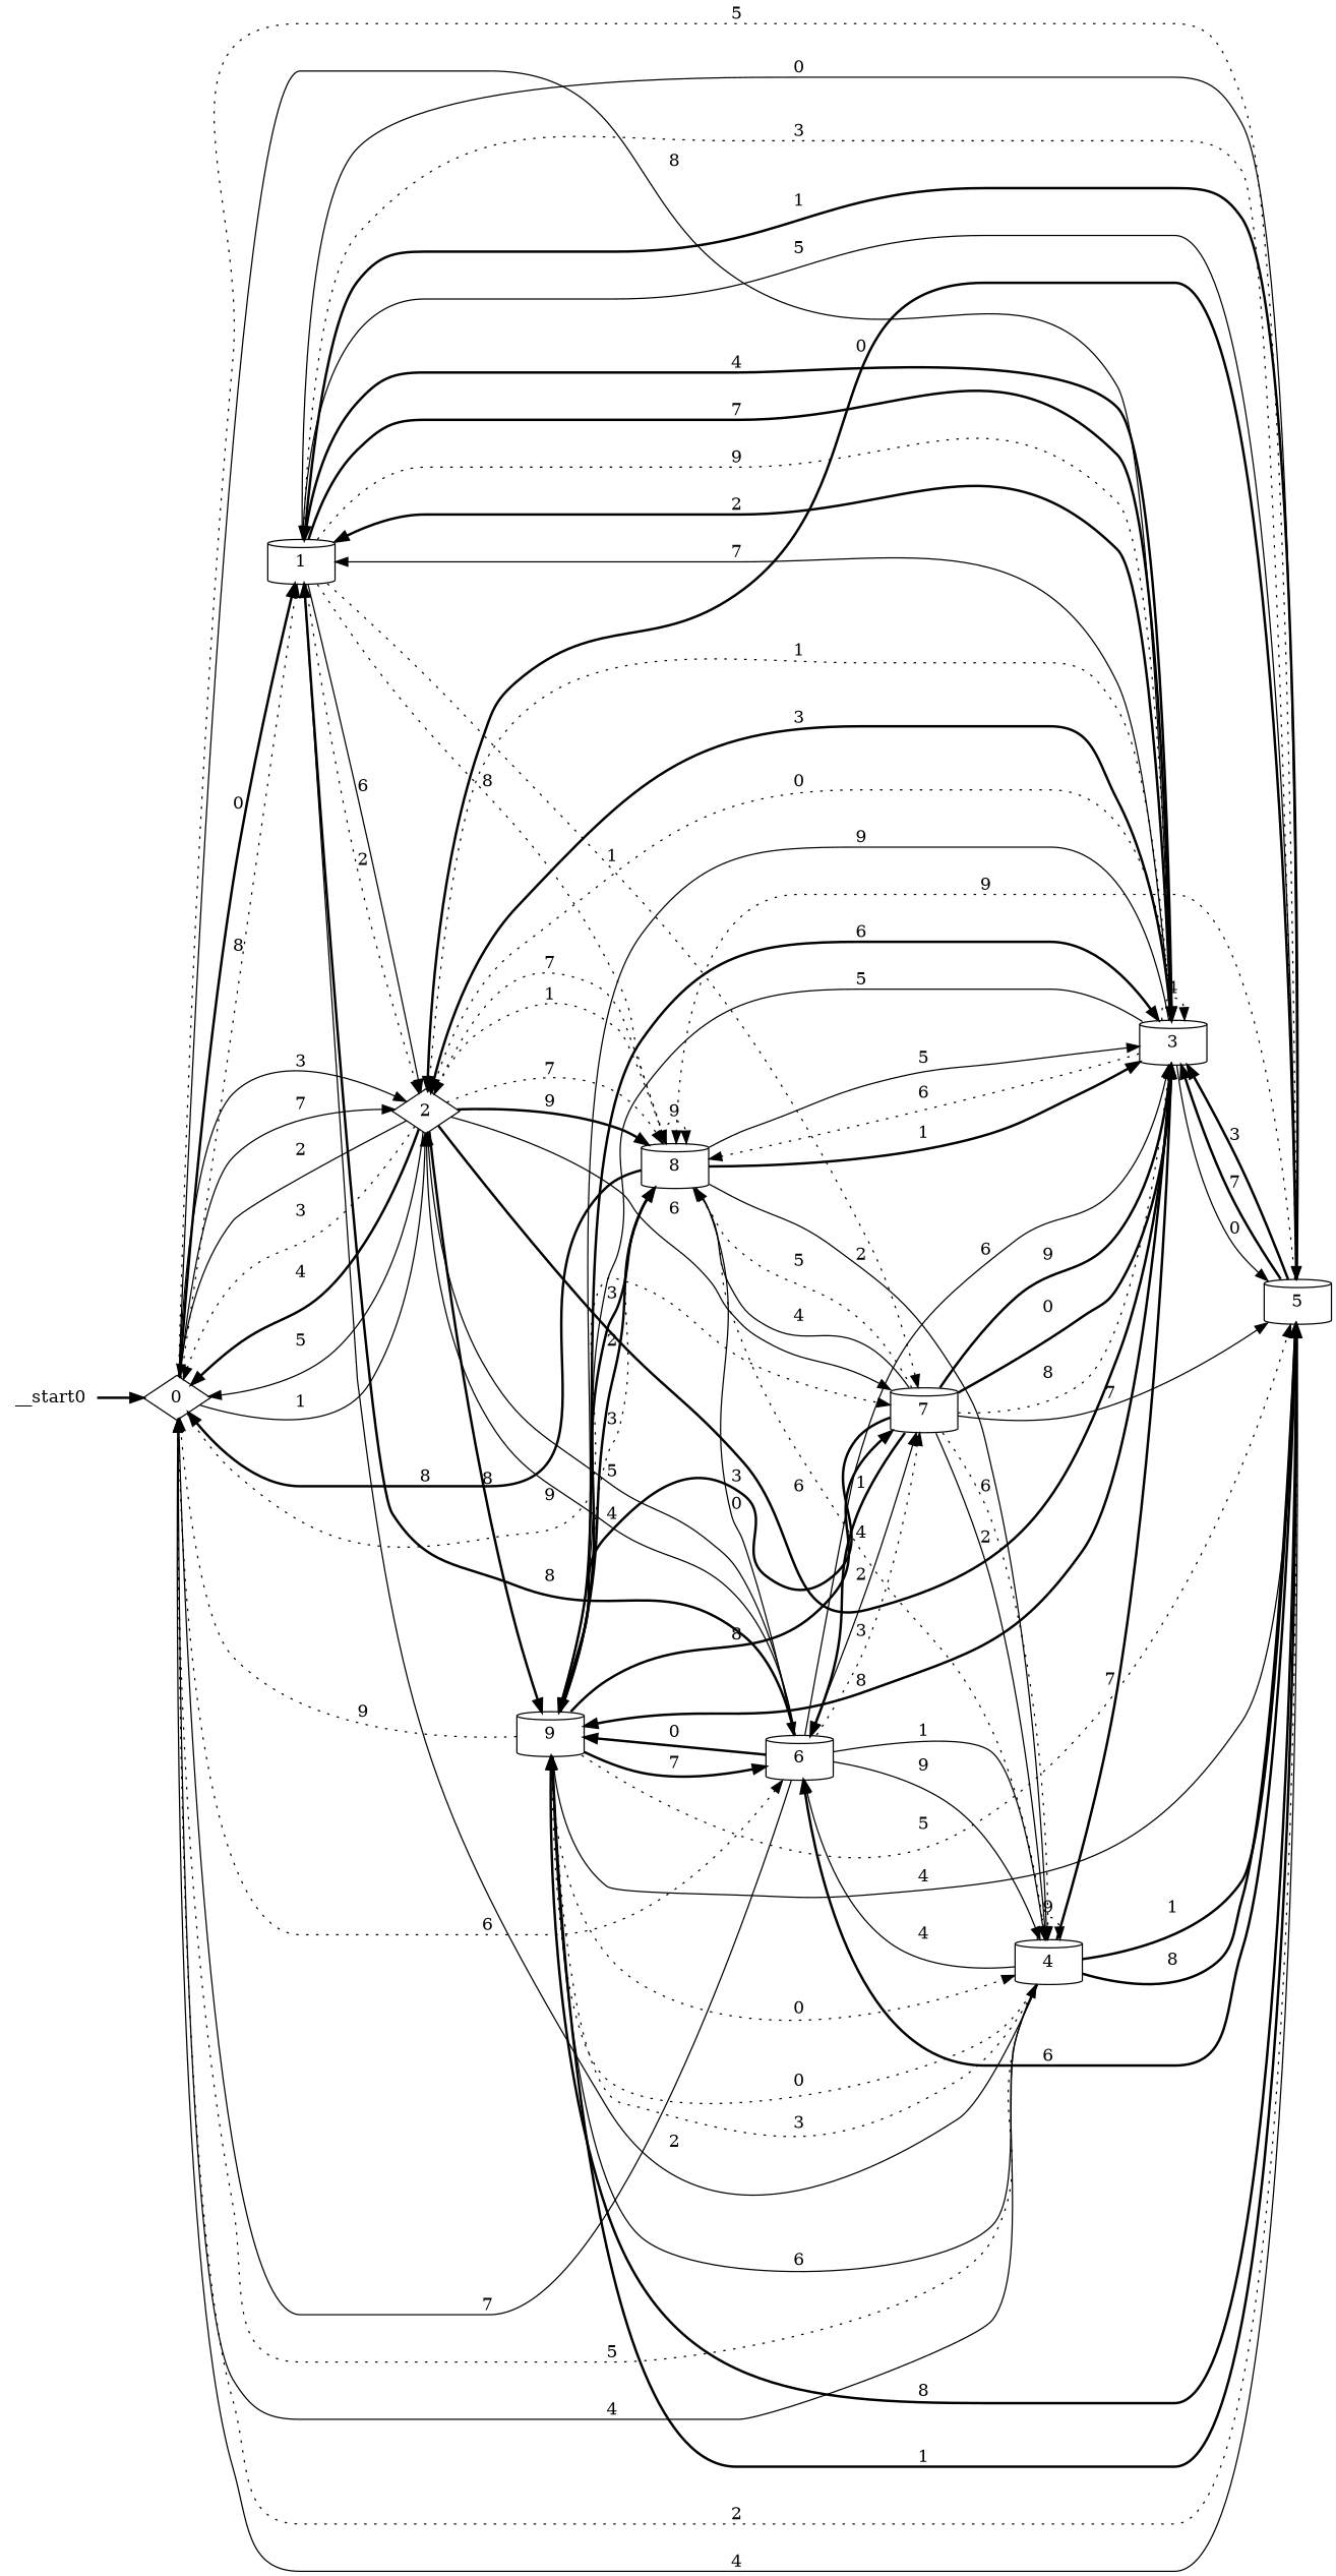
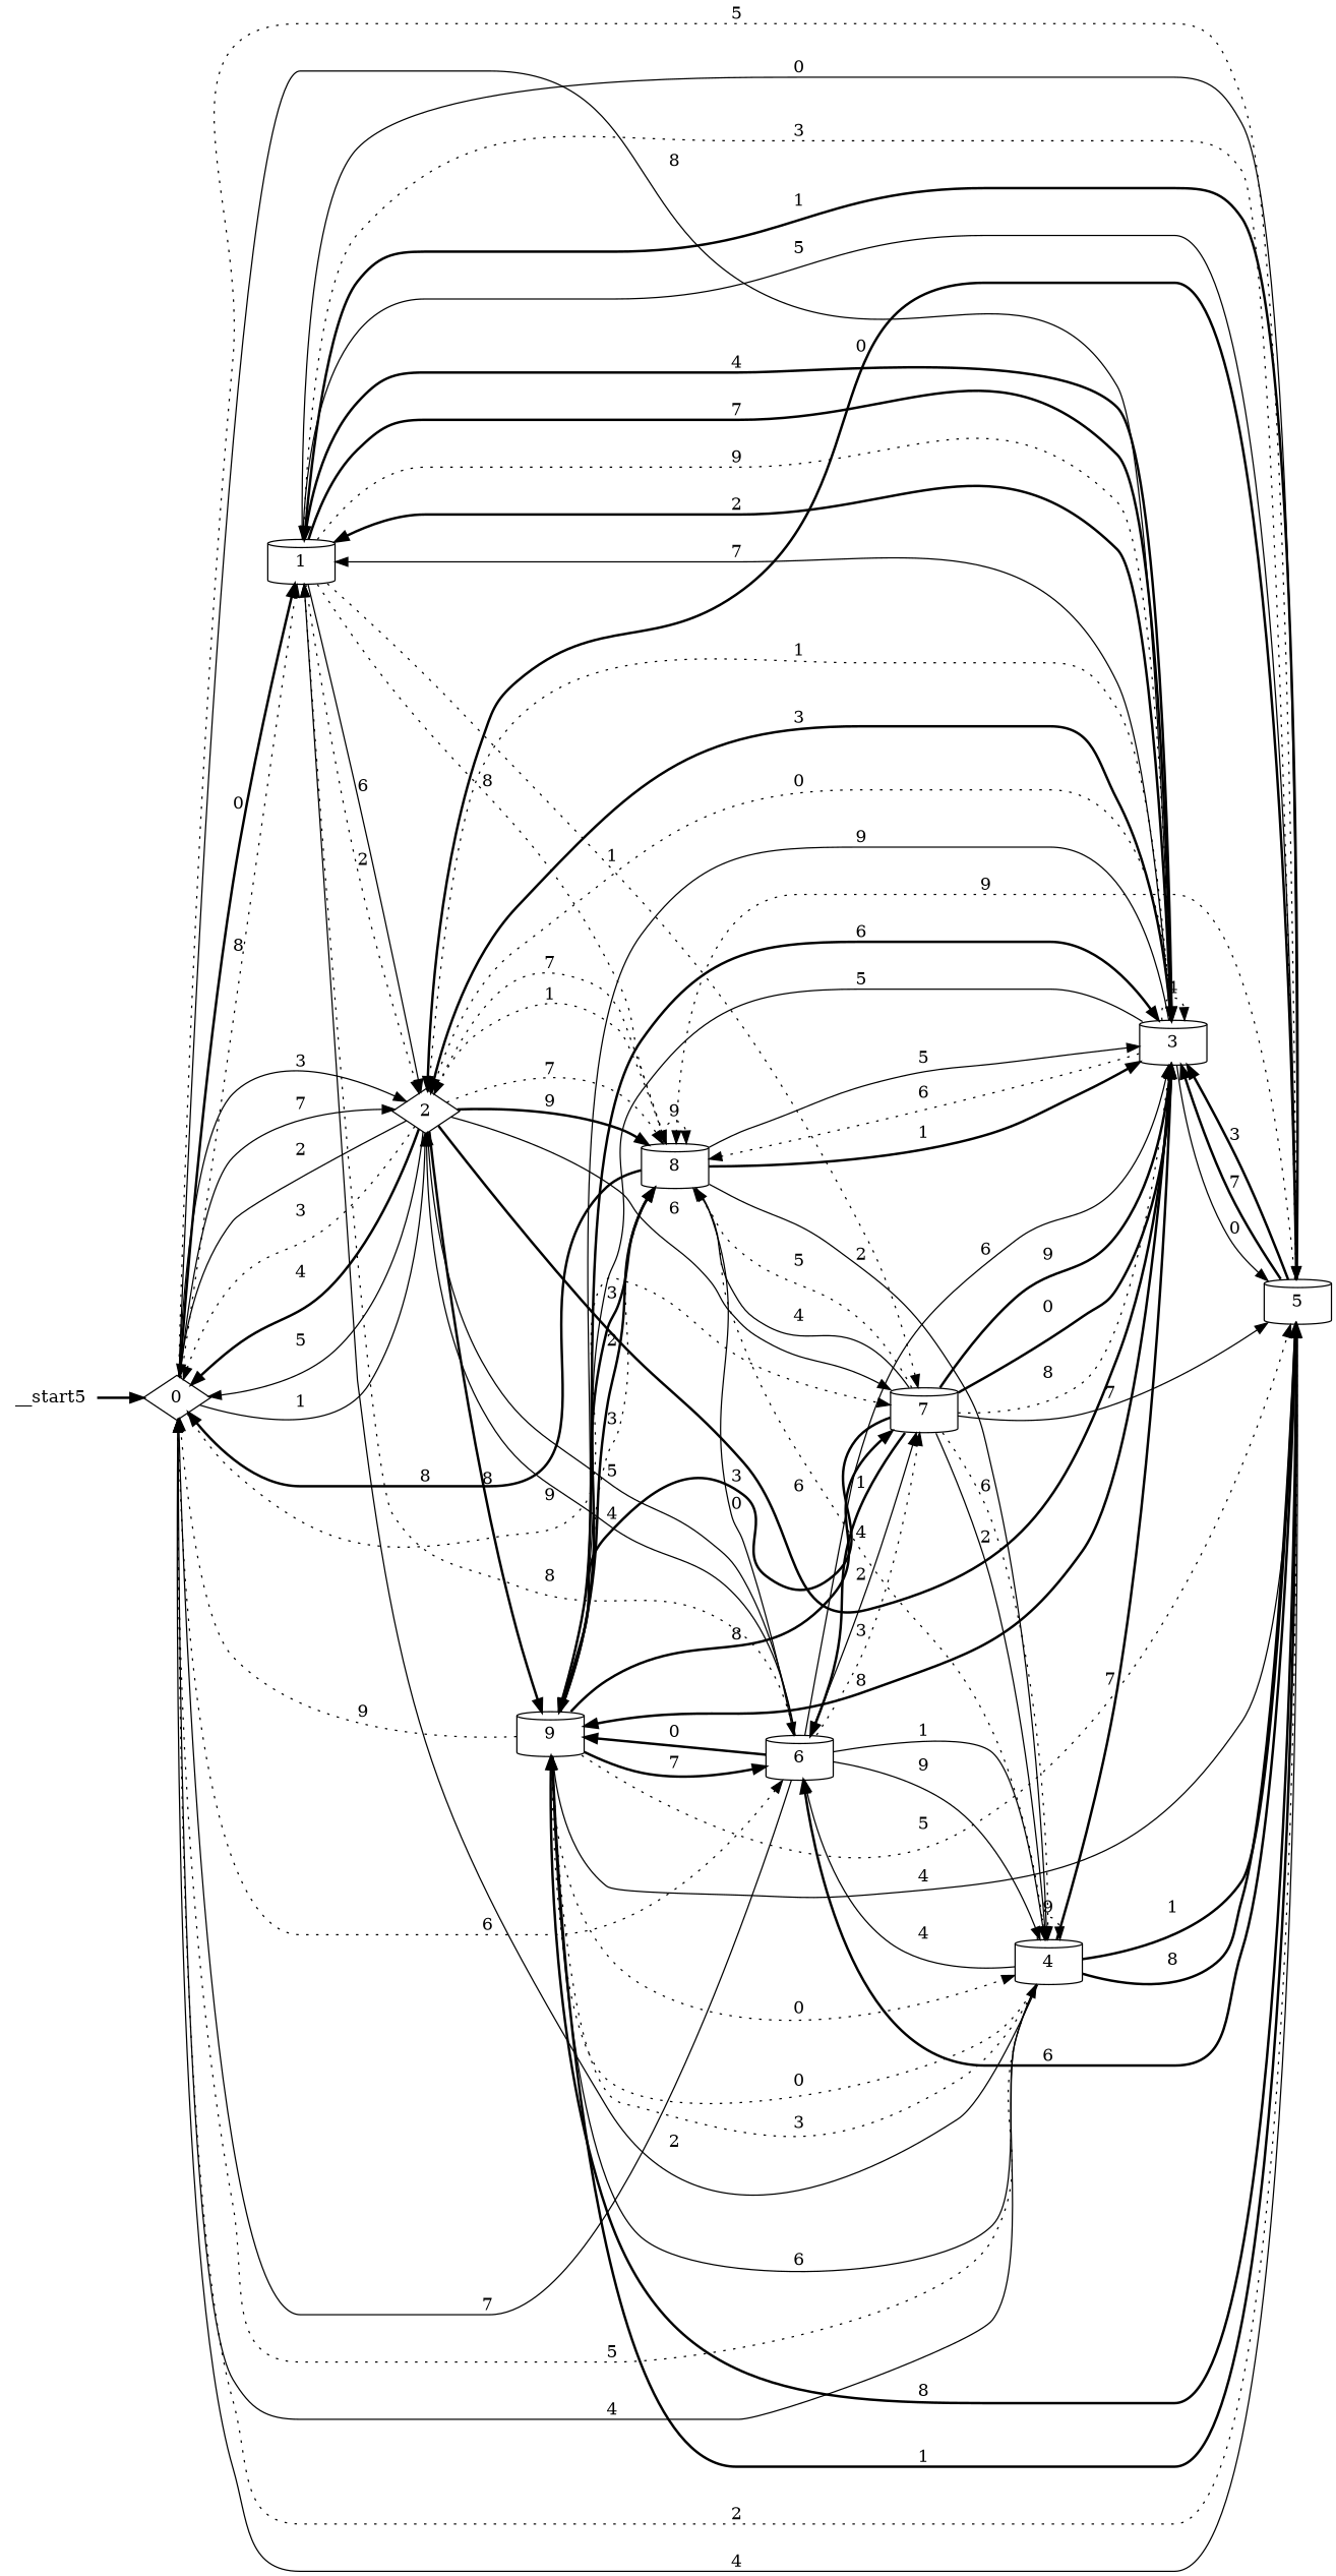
  digraph {
    rankdir=LR
    node [shape=cylinder]
    edge [style=bold]
    n1 [label=0 shape=diamond]
    n2 [label=1]
    n3 [label=2 shape=diamond]
    n4 [label=3]
    n5 [label=4]
    n6 [label=5]
    n7 [label=6]
    n8 [label=7]
    n9 [label=8]
    n10 [label=9]
-   __start0 [height=0 shape=none width=0]
+   __start0 [height=0 shape=none width=0 label=__start5]
    n1 -> n2 [label=0]
    n1 -> n2 [label=8 style=dotted]
    n1 -> n3 [label=1 style=solid]
    n1 -> n3 [label=3 style=solid]
    n1 -> n3 [label=7 style=solid]
    n1 -> n4 [label=8 style=solid]
    n1 -> n5 [label=4 style=solid]
    n1 -> n6 [label=5 style=dotted]
    n1 -> n7 [label=6 style=dotted]
    n1 -> n8 [label=9 style=dotted]
    n2 -> n3 [label=2 style=dotted]
    n2 -> n3 [label=6 style=solid]
    n2 -> n4 [label=4]
    n2 -> n4 [label=7]
    n2 -> n4 [label=9 style=dotted]
    n2 -> n6 [label=0 style=solid]
    n2 -> n6 [label=3 style=dotted]
    n2 -> n8 [label=1 style=dotted]
    n2 -> n9 [label=8 style=dotted]
    n3 -> n1 [label=2 style=solid]
    n3 -> n1 [label=3 style=dotted]
    n3 -> n1 [label=4]
    n3 -> n1 [label=5 style=solid]
    n3 -> n4 [label=0 style=dotted]
    n3 -> n4 [label=6]
    n3 -> n8 [label=6 style=solid]
    n3 -> n9 [label=1 style=dotted]
    n3 -> n9 [label=7 style=dotted]
    n3 -> n9 [label=9]
    n3 -> n10 [label=8]
    n4 -> n2 [label=2]
    n4 -> n2 [label=7 style=solid]
    n4 -> n3 [label=1 style=dotted]
    n4 -> n3 [label=3]
    n4 -> n4 [label=4 style=dotted]
    n4 -> n6 [label=0 style=solid]
    n4 -> n9 [label=6 style=dotted]
    n4 -> n10 [label=5 style=solid]
    n4 -> n10 [label=8]
    n4 -> n10 [label=9 style=solid]
    n5 -> n1 [label=5 style=dotted]
    n5 -> n2 [label=2 style=solid]
    n5 -> n4 [label=7]
    n5 -> n5 [label=9 style=dotted]
    n5 -> n6 [label=1]
    n5 -> n6 [label=8]
    n5 -> n7 [label=4 style=solid]
    n5 -> n10 [label=0 style=dotted]
    n5 -> n10 [label=3 style=dotted]
    n5 -> n10 [label=6 style=solid]
    n6 -> n1 [label=2 style=dotted]
    n6 -> n1 [label=4 style=solid]
    n6 -> n2 [label=1]
    n6 -> n2 [label=5 style=solid]
    n6 -> n3 [label=0]
    n6 -> n4 [label=3]
    n6 -> n4 [label=7]
    n6 -> n7 [label=6]
    n6 -> n9 [label=9 style=dotted]
    n6 -> n10 [label=8]
    n7 -> n1 [label=7 style=solid]
-   n7 -> n2 [label=8]
+   n7 -> n2 [label=8 style=dotted]
    n7 -> n3 [label=4 style=solid]
    n7 -> n3 [label=5 style=solid]
    n7 -> n4 [label=6 style=solid]
    n7 -> n5 [label=1 style=solid]
    n7 -> n5 [label=9 style=solid]
    n7 -> n8 [label=2 style=solid]
    n7 -> n8 [label=3 style=dotted]
    n7 -> n10 [label=0]
    n8 -> n4 [label=0]
    n8 -> n4 [label=8 style=dotted]
    n8 -> n4 [label=9]
    n8 -> n5 [label=2 style=solid]
    n8 -> n5 [label=6 style=dotted]
    n8 -> n6 [label=7 style=solid]
    n8 -> n7 [label=1]
    n8 -> n9 [label=4 style=solid]
    n8 -> n9 [label=5 style=dotted]
    n8 -> n10 [label=3]
    n9 -> n1 [label=8]
    n9 -> n3 [label=7 style=dotted]
    n9 -> n4 [label=1]
    n9 -> n4 [label=5 style=solid]
    n9 -> n5 [label=2 style=solid]
    n9 -> n5 [label=4 style=dotted]
    n9 -> n7 [label=0 style=solid]
    n9 -> n9 [label=9 style=dotted]
    n9 -> n10 [label=3 style=dotted]
    n10 -> n1 [label=9 style=dotted]
    n10 -> n4 [label=6]
    n10 -> n5 [label=0 style=dotted]
    n10 -> n6 [label=1]
    n10 -> n6 [label=4 style=solid]
    n10 -> n6 [label=5 style=dotted]
    n10 -> n7 [label=7]
    n10 -> n8 [label=8]
    n10 -> n9 [label=2]
    n10 -> n9 [label=3]
    __start0 -> n1
  }
